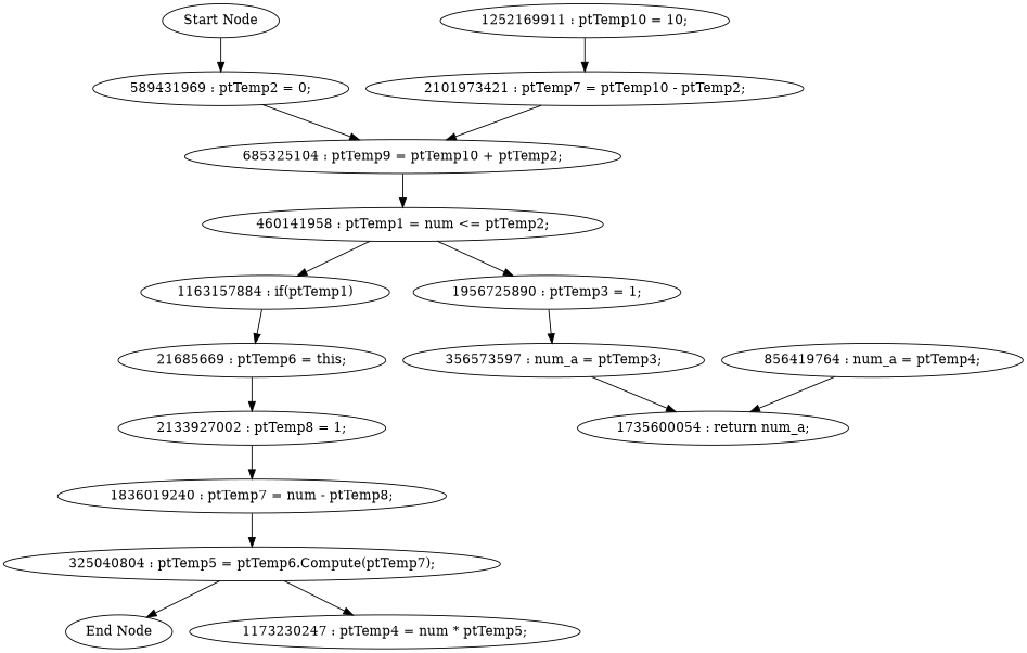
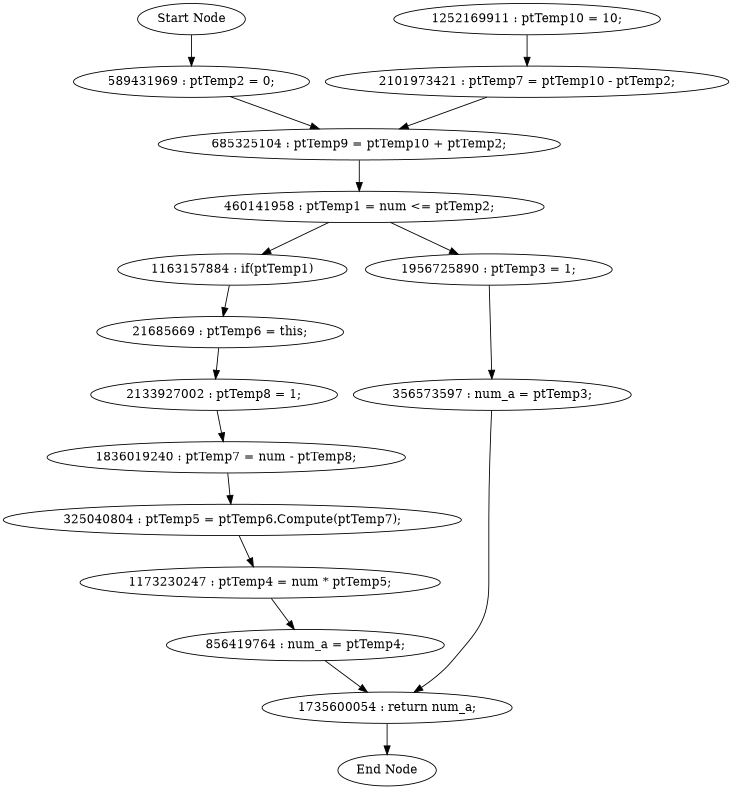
  digraph {
    "Start Node"
    "589431969 : ptTemp2 = 0;"
    "685325104 : ptTemp9 = ptTemp10 + ptTemp2;"
    "1252169911 : ptTemp10 = 10;"
    "2101973421 : ptTemp7 = ptTemp10 - ptTemp2;"
    "460141958 : ptTemp1 = num <= ptTemp2;"
    "1163157884 : if(ptTemp1)"
    "1956725890 : ptTemp3 = 1;"
    "21685669 : ptTemp6 = this;"
    "356573597 : num_a = ptTemp3;"
    "2133927002 : ptTemp8 = 1;"
    "1735600054 : return num_a;"
    "End Node"
    "1836019240 : ptTemp7 = num - ptTemp8;"
    "325040804 : ptTemp5 = ptTemp6.Compute(ptTemp7);"
    "1173230247 : ptTemp4 = num * ptTemp5;"
    "856419764 : num_a = ptTemp4;"
    "Start Node" -> "589431969 : ptTemp2 = 0;"
    "589431969 : ptTemp2 = 0;" -> "685325104 : ptTemp9 = ptTemp10 + ptTemp2;"
    "685325104 : ptTemp9 = ptTemp10 + ptTemp2;" -> "460141958 : ptTemp1 = num <= ptTemp2;"
    "1252169911 : ptTemp10 = 10;" -> "2101973421 : ptTemp7 = ptTemp10 - ptTemp2;"
    "2101973421 : ptTemp7 = ptTemp10 - ptTemp2;" -> "685325104 : ptTemp9 = ptTemp10 + ptTemp2;"
    "460141958 : ptTemp1 = num <= ptTemp2;" -> "1163157884 : if(ptTemp1)"
    "460141958 : ptTemp1 = num <= ptTemp2;" -> "1956725890 : ptTemp3 = 1;"
    "1163157884 : if(ptTemp1)" -> "21685669 : ptTemp6 = this;"
    "1956725890 : ptTemp3 = 1;" -> "356573597 : num_a = ptTemp3;"
    "21685669 : ptTemp6 = this;" -> "2133927002 : ptTemp8 = 1;"
    "356573597 : num_a = ptTemp3;" -> "1735600054 : return num_a;"
    "2133927002 : ptTemp8 = 1;" -> "1836019240 : ptTemp7 = num - ptTemp8;"
-   "325040804 : ptTemp5 = ptTemp6.Compute(ptTemp7);" -> "End Node"
+   "1735600054 : return num_a;" -> "End Node"
    "1836019240 : ptTemp7 = num - ptTemp8;" -> "325040804 : ptTemp5 = ptTemp6.Compute(ptTemp7);"
    "325040804 : ptTemp5 = ptTemp6.Compute(ptTemp7);" -> "1173230247 : ptTemp4 = num * ptTemp5;"
+   "1173230247 : ptTemp4 = num * ptTemp5;" -> "856419764 : num_a = ptTemp4;"
    "856419764 : num_a = ptTemp4;" -> "1735600054 : return num_a;"
  }
